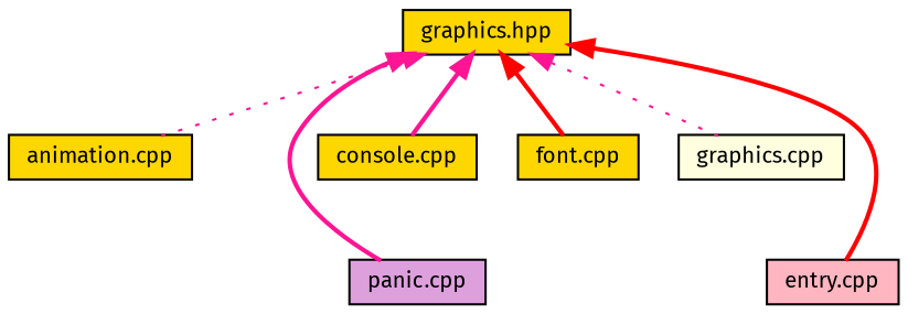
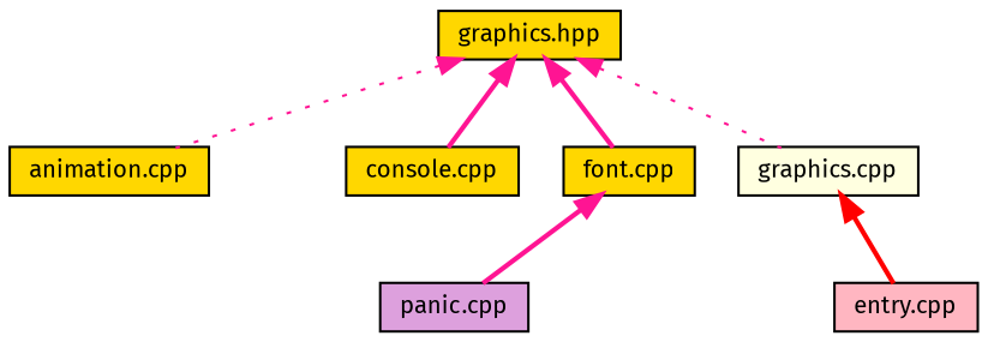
  digraph {
    fontname="Fira Sans"
    node [color=black fillcolor=gold fontname="Fira Sans" fontsize=10 shape=record style=filled]
    edge [color=deeppink dir=back fontname="Fira Sans" fontsize=10 labelfontname=Helvetica labelfontsize=10 style=bold]
    n1 [fontcolor=black height=0.2 label="graphics.hpp" width=0.4]
    n2 [height=0.2 label="animation.cpp" width=0.4]
    n3 [fillcolor=plum height=0.2 label="panic.cpp" width=0.4]
    n4 [height=0.2 label="console.cpp" width=0.4]
    n5 [height=0.2 label="font.cpp" width=0.4]
    n6 [fillcolor=lightyellow height=0.2 label="graphics.cpp" width=0.4]
    n7 [fillcolor=lightpink height=0.2 label="entry.cpp" width=0.4]
    n1 -> n2 [style=dotted]
-   n1 -> n3
+   n5 -> n3
    n1 -> n4
-   n1 -> n5 [color=red]
+   n1 -> n5
    n1 -> n6 [style=dotted]
-   n1 -> n7 [color=red]
+   n6 -> n7 [color=red]
  }
